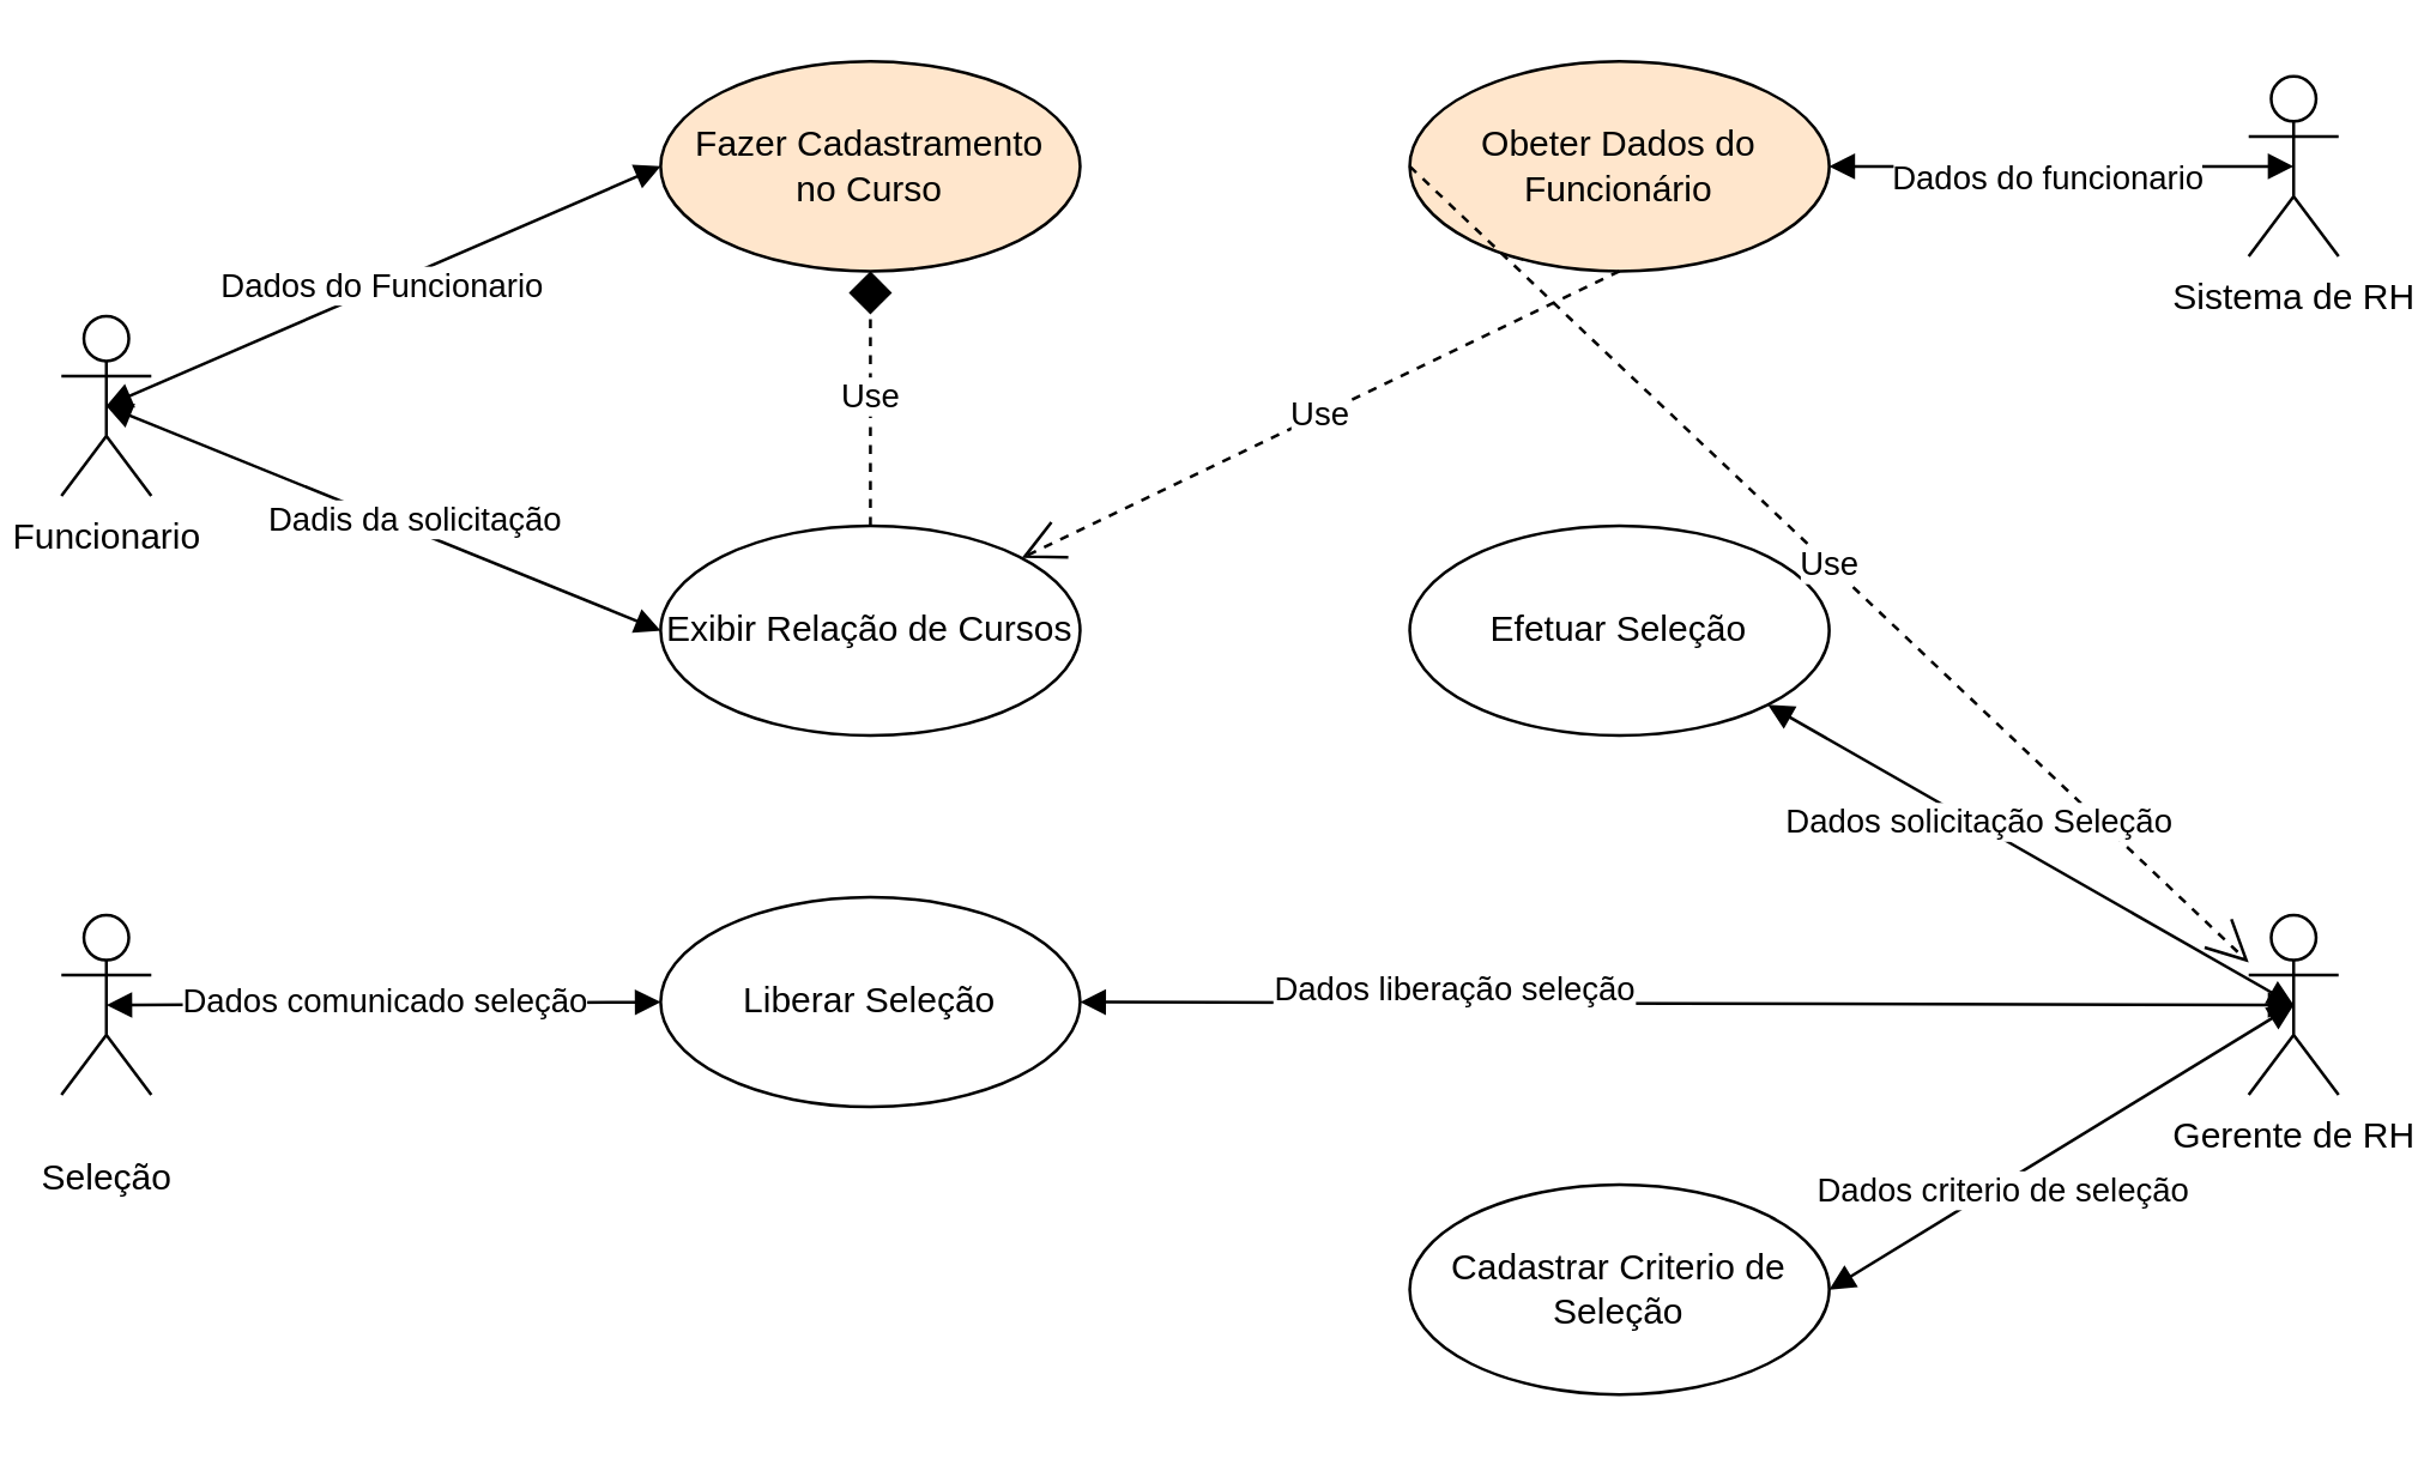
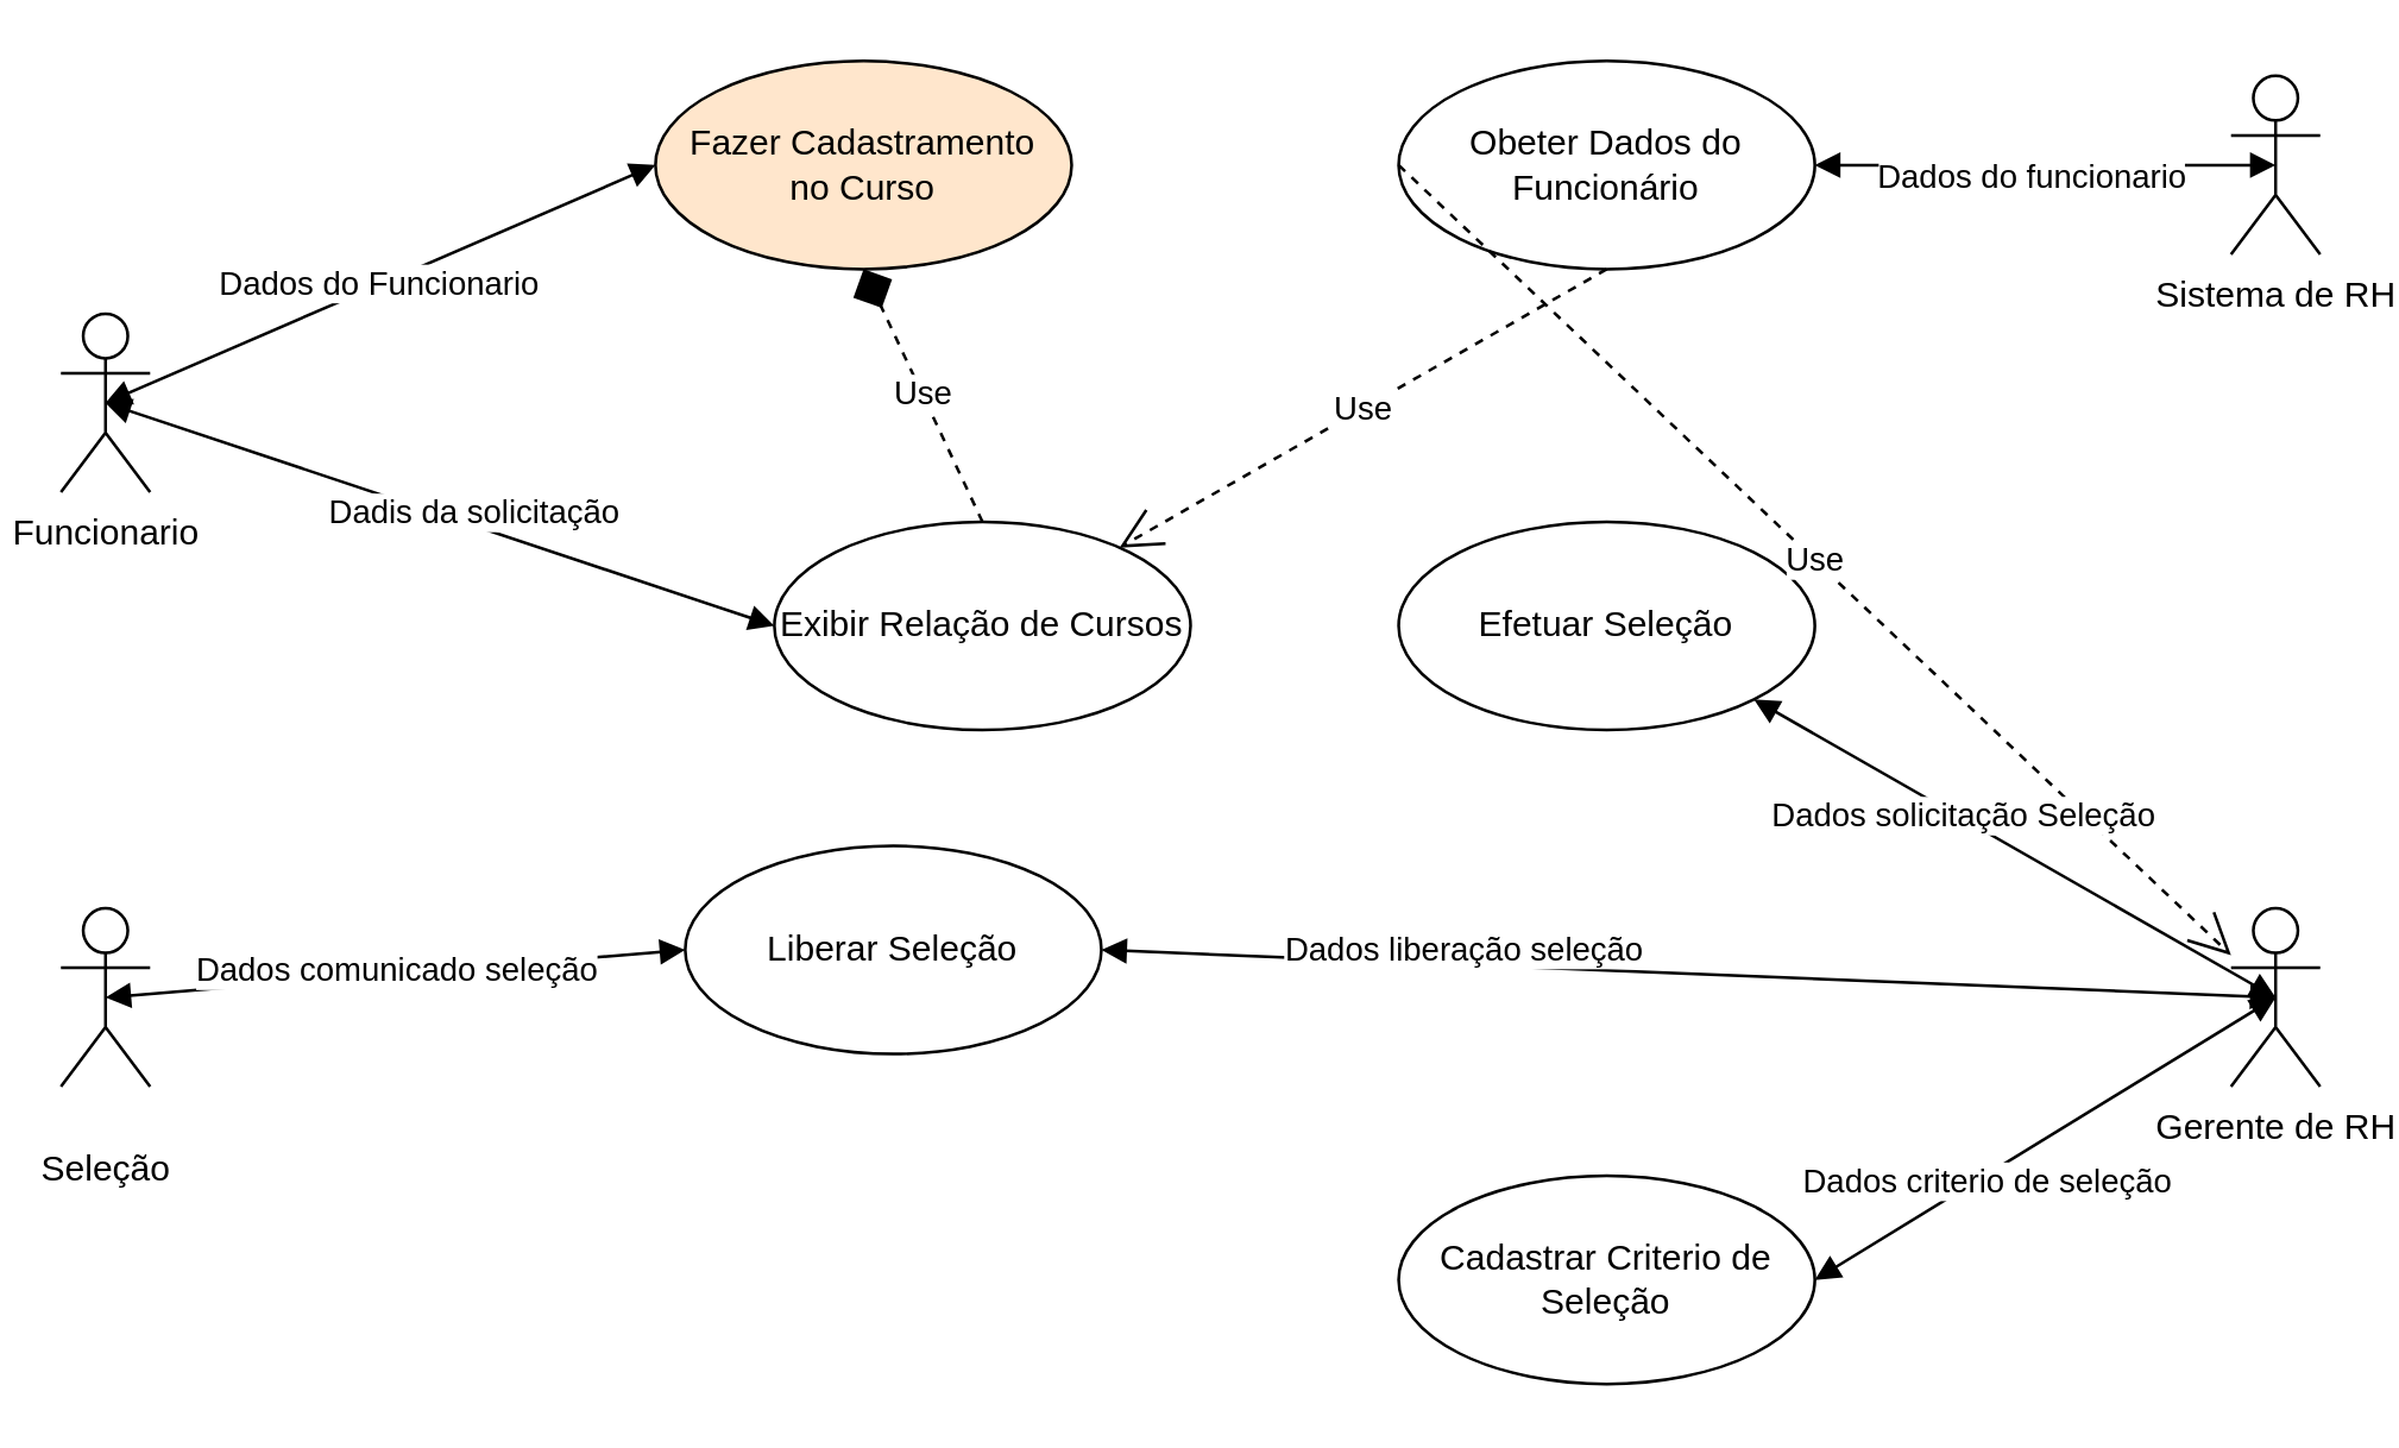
  <mxCell id="0" />
  <mxCell id="1" parent="0" />
  <mxCell id="2" value="Gerente de RH" style="shape=umlActor;verticalLabelPosition=bottom;verticalAlign=top;html=1;" vertex="1" parent="1"><mxGeometry x="750" y="305" width="30" height="60" as="geometry" /></mxCell>
  <mxCell id="3" value="Funcionario" style="shape=umlActor;verticalLabelPosition=bottom;verticalAlign=top;html=1;" vertex="1" parent="1"><mxGeometry x="20" y="105" width="30" height="60" as="geometry" /></mxCell>
  <mxCell id="4" value="Fazer Cadastramento &lt;br&gt;no Curso" style="ellipse;whiteSpace=wrap;html=1;fillColor=#ffe6cc;" vertex="1" parent="1"><mxGeometry x="220" y="20" width="140" height="70" as="geometry" /></mxCell>
  <mxCell id="5" value="Sistema de RH" style="shape=umlActor;verticalLabelPosition=bottom;verticalAlign=top;html=1;" vertex="1" parent="1"><mxGeometry x="750" y="25" width="30" height="60" as="geometry" /></mxCell>
  <mxCell id="6" value="&lt;br&gt;Seleção" style="shape=umlActor;verticalLabelPosition=bottom;verticalAlign=top;html=1;" vertex="1" parent="1"><mxGeometry x="20" y="305" width="30" height="60" as="geometry" /></mxCell>
  <mxCell id="7" value="Cadastrar Criterio de Seleção" style="ellipse;whiteSpace=wrap;html=1;" vertex="1" parent="1"><mxGeometry x="470" y="395" width="140" height="70" as="geometry" /></mxCell>
- <mxCell id="8" value="Exibir Relação de Cursos" style="ellipse;whiteSpace=wrap;html=1;" vertex="1" parent="1"><mxGeometry x="220" y="175" width="140" height="70" as="geometry" /></mxCell>
- <mxCell id="9" value="Liberar Seleção" style="ellipse;whiteSpace=wrap;html=1;" vertex="1" parent="1"><mxGeometry x="220" y="299" width="140" height="70" as="geometry" /></mxCell>
- <mxCell id="10" value="Obeter Dados do Funcionário" style="ellipse;whiteSpace=wrap;html=1;fillColor=#ffe6cc;" vertex="1" parent="1"><mxGeometry x="470" y="20" width="140" height="70" as="geometry" /></mxCell>
+ <mxCell id="8" value="Exibir Relação de Cursos" style="ellipse;whiteSpace=wrap;html=1;" vertex="1" parent="1"><mxGeometry x="260" y="175" width="140" height="70" as="geometry" /></mxCell>
+ <mxCell id="9" value="Liberar Seleção" style="ellipse;whiteSpace=wrap;html=1;" vertex="1" parent="1"><mxGeometry x="230" y="284" width="140" height="70" as="geometry" /></mxCell>
+ <mxCell id="10" value="Obeter Dados do Funcionário" style="ellipse;whiteSpace=wrap;html=1;" vertex="1" parent="1"><mxGeometry x="470" y="20" width="140" height="70" as="geometry" /></mxCell>
  <mxCell id="11" value="Efetuar Seleção" style="ellipse;whiteSpace=wrap;html=1;" vertex="1" parent="1"><mxGeometry x="470" y="175" width="140" height="70" as="geometry" /></mxCell>
  <mxCell id="12" value="" style="endArrow=block;startArrow=block;endFill=1;startFill=1;html=1;rounded=0;exitX=0.5;exitY=0.5;exitDx=0;exitDy=0;exitPerimeter=0;entryX=0;entryY=0.5;entryDx=0;entryDy=0;" edge="1" parent="1" source="3" target="4"><mxGeometry width="160" relative="1" as="geometry"><mxPoint x="100" y="205" as="sourcePoint" /><mxPoint x="260" y="205" as="targetPoint" /></mxGeometry></mxCell>
  <mxCell id="13" value="Dados do Funcionario" style="edgeLabel;html=1;align=center;verticalAlign=middle;resizable=0;points=[];" vertex="1" connectable="0" parent="12"><mxGeometry x="-0.015" y="1" relative="1" as="geometry"><mxPoint x="1" as="offset" /></mxGeometry></mxCell>
  <mxCell id="14" value="" style="endArrow=block;startArrow=block;endFill=1;startFill=1;html=1;rounded=0;exitX=0.5;exitY=0.5;exitDx=0;exitDy=0;exitPerimeter=0;entryX=0;entryY=0.5;entryDx=0;entryDy=0;" edge="1" parent="1" source="3" target="8"><mxGeometry width="160" relative="1" as="geometry"><mxPoint x="105" y="145" as="sourcePoint" /><mxPoint x="230" y="95" as="targetPoint" /></mxGeometry></mxCell>
  <mxCell id="15" value="Dadis da solicitação" style="edgeLabel;html=1;align=center;verticalAlign=middle;resizable=0;points=[];" vertex="1" connectable="0" parent="14"><mxGeometry x="0.09" y="4" relative="1" as="geometry"><mxPoint as="offset" /></mxGeometry></mxCell>
  <mxCell id="16" value="Use" style="endArrow=diamond;endSize=12;dashed=1;html=1;rounded=0;exitX=0.5;exitY=0;exitDx=0;exitDy=0;entryX=0.5;entryY=1;entryDx=0;entryDy=0;" edge="1" parent="1" source="8" target="4"><mxGeometry width="160" relative="1" as="geometry"><mxPoint x="180" y="235" as="sourcePoint" /><mxPoint x="340" y="235" as="targetPoint" /></mxGeometry></mxCell>
  <mxCell id="17" value="" style="endArrow=block;startArrow=block;endFill=1;startFill=1;html=1;rounded=0;exitX=1;exitY=0.5;exitDx=0;exitDy=0;entryX=0.5;entryY=0.5;entryDx=0;entryDy=0;entryPerimeter=0;" edge="1" parent="1" source="10" target="5"><mxGeometry width="160" relative="1" as="geometry"><mxPoint x="660" y="155" as="sourcePoint" /><mxPoint x="820" y="155" as="targetPoint" /></mxGeometry></mxCell>
  <mxCell id="18" value="Dados do funcionario" style="edgeLabel;html=1;align=center;verticalAlign=middle;resizable=0;points=[];" vertex="1" connectable="0" parent="17"><mxGeometry x="-0.076" y="-3" relative="1" as="geometry"><mxPoint as="offset" /></mxGeometry></mxCell>
  <mxCell id="19" value="Use" style="endArrow=open;endSize=12;dashed=1;html=1;rounded=0;exitX=0;exitY=0.5;exitDx=0;exitDy=0;" edge="1" parent="1" source="10" target="2"><mxGeometry width="160" relative="1" as="geometry"><mxPoint x="640" y="255" as="sourcePoint" /><mxPoint x="800" y="255" as="targetPoint" /></mxGeometry></mxCell>
  <mxCell id="20" value="Use" style="endArrow=open;endSize=12;dashed=1;html=1;rounded=0;exitX=0.5;exitY=1;exitDx=0;exitDy=0;" edge="1" parent="1" source="10" target="8"><mxGeometry width="160" relative="1" as="geometry"><mxPoint x="510" y="175" as="sourcePoint" /><mxPoint x="670" y="175" as="targetPoint" /></mxGeometry></mxCell>
  <mxCell id="21" value="" style="endArrow=block;startArrow=block;endFill=1;startFill=1;html=1;rounded=0;exitX=0.5;exitY=0.5;exitDx=0;exitDy=0;exitPerimeter=0;entryX=0;entryY=0.5;entryDx=0;entryDy=0;" edge="1" parent="1" source="6" target="9"><mxGeometry width="160" relative="1" as="geometry"><mxPoint x="160" y="515" as="sourcePoint" /><mxPoint x="320" y="515" as="targetPoint" /></mxGeometry></mxCell>
  <mxCell id="22" value="Dados comunicado seleção" style="edgeLabel;html=1;align=center;verticalAlign=middle;resizable=0;points=[];" vertex="1" connectable="0" parent="21"><mxGeometry x="0.013" y="1" relative="1" as="geometry"><mxPoint x="-1" as="offset" /></mxGeometry></mxCell>
  <mxCell id="23" value="" style="endArrow=block;startArrow=block;endFill=1;startFill=1;html=1;rounded=0;exitX=1;exitY=1;exitDx=0;exitDy=0;entryX=0.5;entryY=0.5;entryDx=0;entryDy=0;entryPerimeter=0;" edge="1" parent="1" source="11" target="2"><mxGeometry width="160" relative="1" as="geometry"><mxPoint x="480" y="295" as="sourcePoint" /><mxPoint x="640" y="295" as="targetPoint" /></mxGeometry></mxCell>
  <mxCell id="24" value="Dados solicitação Seleção" style="edgeLabel;html=1;align=center;verticalAlign=middle;resizable=0;points=[];" vertex="1" connectable="0" parent="23"><mxGeometry x="-0.204" y="1" relative="1" as="geometry"><mxPoint as="offset" /></mxGeometry></mxCell>
  <mxCell id="25" value="" style="endArrow=block;startArrow=block;endFill=1;startFill=1;html=1;rounded=0;entryX=0.5;entryY=0.5;entryDx=0;entryDy=0;entryPerimeter=0;exitX=1;exitY=0.5;exitDx=0;exitDy=0;" edge="1" parent="1" source="9" target="2"><mxGeometry width="160" relative="1" as="geometry"><mxPoint x="470" y="315" as="sourcePoint" /><mxPoint x="630" y="315" as="targetPoint" /></mxGeometry></mxCell>
  <mxCell id="26" value="Dados liberação seleção" style="edgeLabel;html=1;align=center;verticalAlign=middle;resizable=0;points=[];" vertex="1" connectable="0" parent="25"><mxGeometry x="-0.386" y="5" relative="1" as="geometry"><mxPoint as="offset" /></mxGeometry></mxCell>
  <mxCell id="27" value="" style="endArrow=block;startArrow=block;endFill=1;startFill=1;html=1;rounded=0;entryX=0.5;entryY=0.5;entryDx=0;entryDy=0;entryPerimeter=0;exitX=1;exitY=0.5;exitDx=0;exitDy=0;" edge="1" parent="1" source="7" target="2"><mxGeometry width="160" relative="1" as="geometry"><mxPoint x="200" y="425" as="sourcePoint" /><mxPoint x="360" y="425" as="targetPoint" /></mxGeometry></mxCell>
  <mxCell id="28" value="Dados criterio de seleção" style="edgeLabel;html=1;align=center;verticalAlign=middle;resizable=0;points=[];" vertex="1" connectable="0" parent="27"><mxGeometry x="-0.271" y="-1" relative="1" as="geometry"><mxPoint x="1" as="offset" /></mxGeometry></mxCell>
